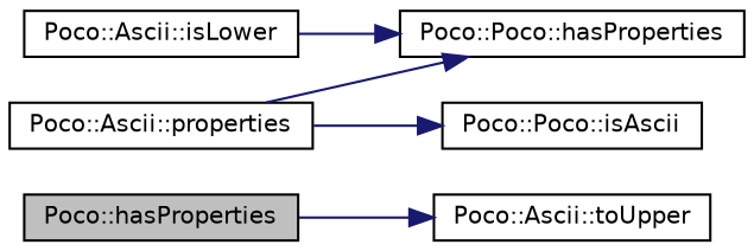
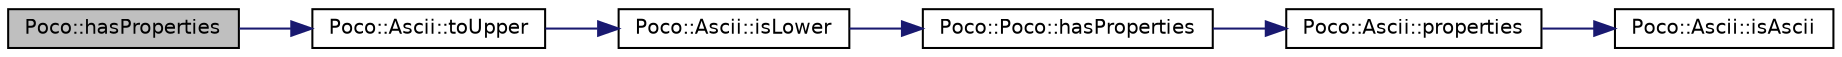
  digraph {
    rankdir=LR
    node [color=black fillcolor=white fontname=Helvetica fontsize=10 shape=record style=filled]
    edge [color=midnightblue fontname=Helvetica fontsize=10 labelfontname=Helvetica labelfontsize=10 style=solid]
    n1 [fillcolor=grey75 fontcolor=black height=0.2 label="Poco::hasProperties" width=0.4]
    n2 [height=0.2 label="Poco::Ascii::toUpper" width=0.4]
    n3 [height=0.2 label="Poco::Ascii::isLower" width=0.4]
    n4 [height=0.2 label="Poco::Poco::hasProperties" width=0.4]
    n5 [height=0.2 label="Poco::Ascii::properties" width=0.4]
-   n6 [height=0.2 label="Poco::Poco::isAscii" width=0.4]
+   n6 [height=0.2 label="Poco::Ascii::isAscii" width=0.4]
    n1 -> n2
+   n2 -> n3
    n3 -> n4
-   n5 -> n4
+   n4 -> n5
    n5 -> n6
  }
